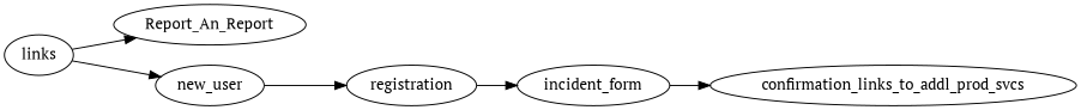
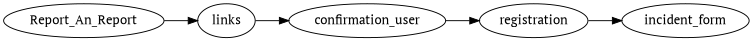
  digraph {
    fontname="PT Serif"
    rankdir=LR
    node [fontname="PT Serif"]
    edge [fontname="PT Serif"]
    n1 [label=Report_An_Report]
    n2 [label=links]
-   new_user
+   new_user [label=confirmation_user]
    registration
    incident_form
-   confirmation_links_to_addl_prod_svcs
-   n2 -> n1
+   n1 -> n2
    n2 -> new_user
    new_user -> registration
    registration -> incident_form
-   incident_form -> confirmation_links_to_addl_prod_svcs
  }
